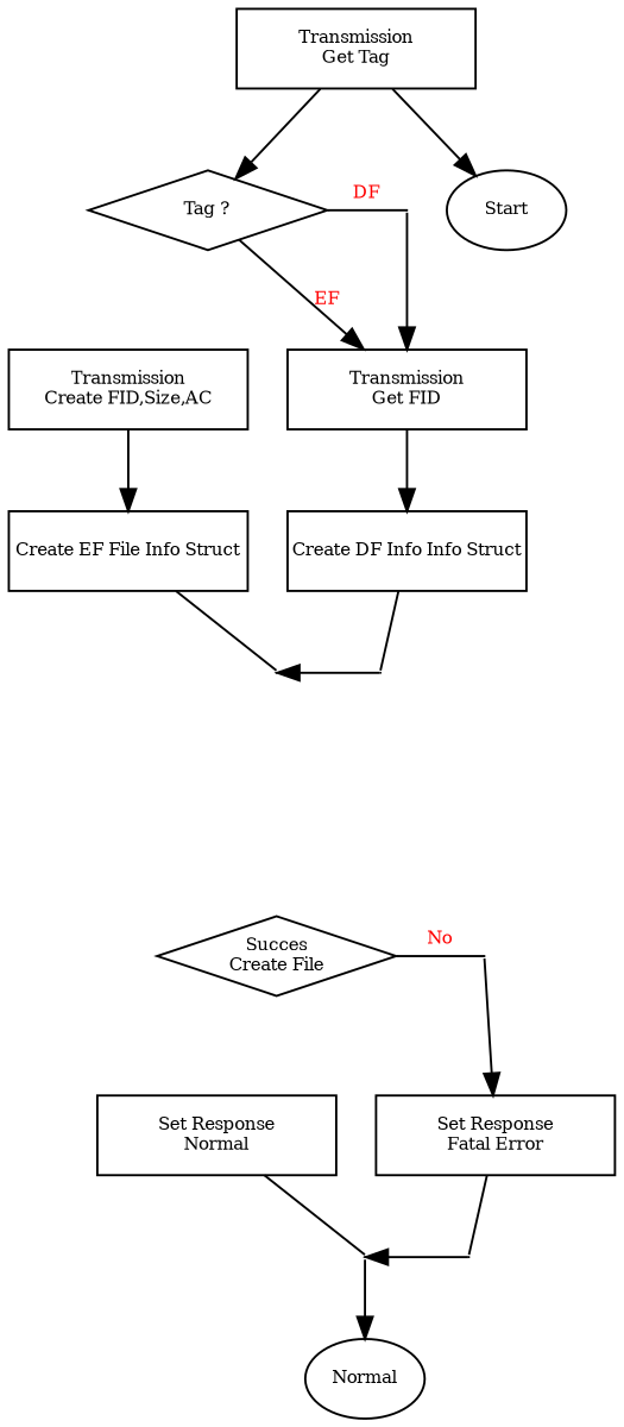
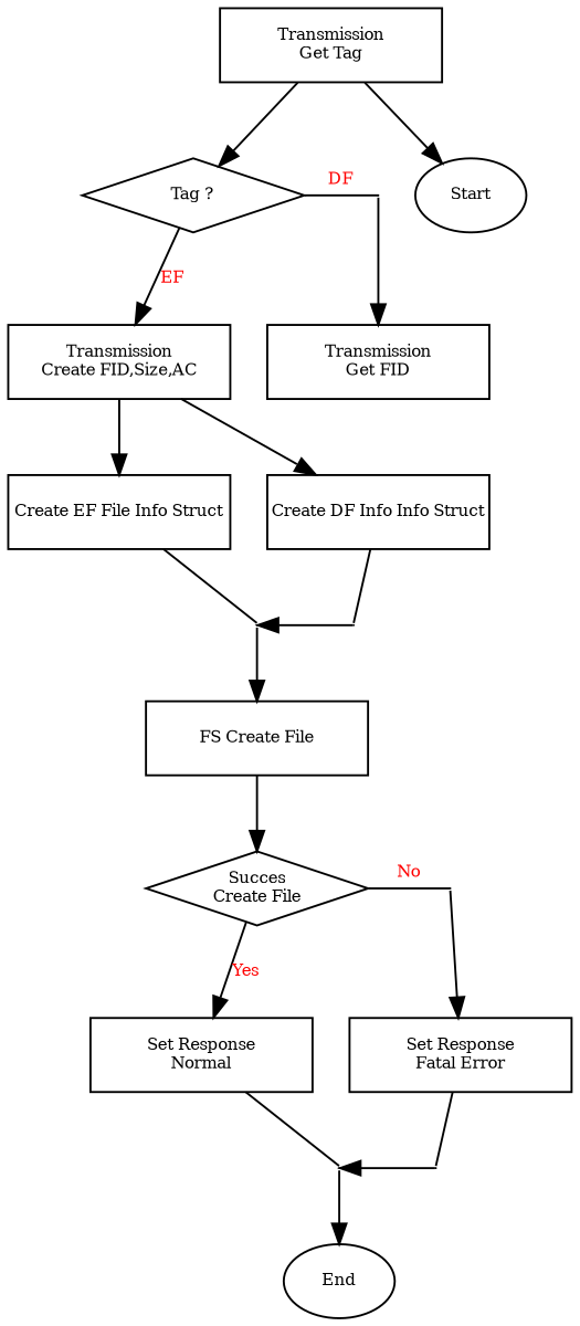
  digraph {
    fontname="DejaVu Serif"
    node [fixedsize=true fontname="DejaVu Serif" fontsize=8 shape=box]
    edge [fontcolor=Red fontname="DejaVu Serif" fontsize=8]
    n1 [label="Set Response\nNormal" width=1.5]
    n2 [label="Set Response\nFatal Error" width=1.5]
    n3 [label="Transmission\nCreate FID,Size,AC" width=1.5]
    n4 [label="Transmission\nGet FID" width=1.5]
    n5 [label="Create EF File Info Struct" width=1.5]
    n6 [label="Create DF Info Info Struct" width=1.5]
    n7 [label="Tag ?" shape=diamond width=1.5]
    n8 [label="." shape=point width=0 fixedsize=""]
    n9 [label="." shape=point width=0 fixedsize=""]
    n10 [label="." shape=point width=0 fixedsize=""]
    n11 [label="Succes\nCreate File" shape=diamond width=1.5]
    n12 [label="." shape=point width=0 fixedsize=""]
    n13 [label="." shape=point width=0 fixedsize=""]
    n14 [label="." shape=point width=0 fixedsize=""]
-   n16 [label=Normal shape=oval fixedsize=""]
+   n15 [label="FS Create File" width=1.5]
+   n16 [label=End shape=oval fixedsize=""]
    n17 [label=Start shape=oval fixedsize=""]
    n18 [label="Transmission\nGet Tag" width=1.5]
    subgraph sub_1 {
      rank=same
      n1
      n2
    }
    subgraph sub_2 {
      rank=same
      n3
      n4
    }
    subgraph sub_3 {
      rank=same
      n5
      n6
    }
    subgraph sub_4 {
      rank=same
      n7
      n8
    }
    subgraph sub_5 {
      rank=same
      n9
      n10
    }
    subgraph sub_6 {
      rank=same
      n11
      n12
    }
    subgraph sub_7 {
      rank=same
      n13
      n14
    }
    n1 -> n13 [arrowhead=none]
    n2 -> n14 [arrowhead=none]
    n3 -> n5
-   n4 -> n6
+   n3 -> n6
    n5 -> n9 [arrowhead=none]
    n6 -> n10 [arrowhead=none]
-   n7 -> n4 [label=EF]
+   n7 -> n3 [label=EF]
    n7 -> n8 [arrowhead=none label=DF]
    n8 -> n4
    n9 -> n10 [dir=back]
+   n9 -> n15
+   n11 -> n1 [label=Yes]
    n11 -> n12 [arrowhead=none label=No]
    n12 -> n2
    n13 -> n14 [dir=back]
    n13 -> n16
+   n15 -> n11
    n18 -> n7
    n18 -> n17
  }
